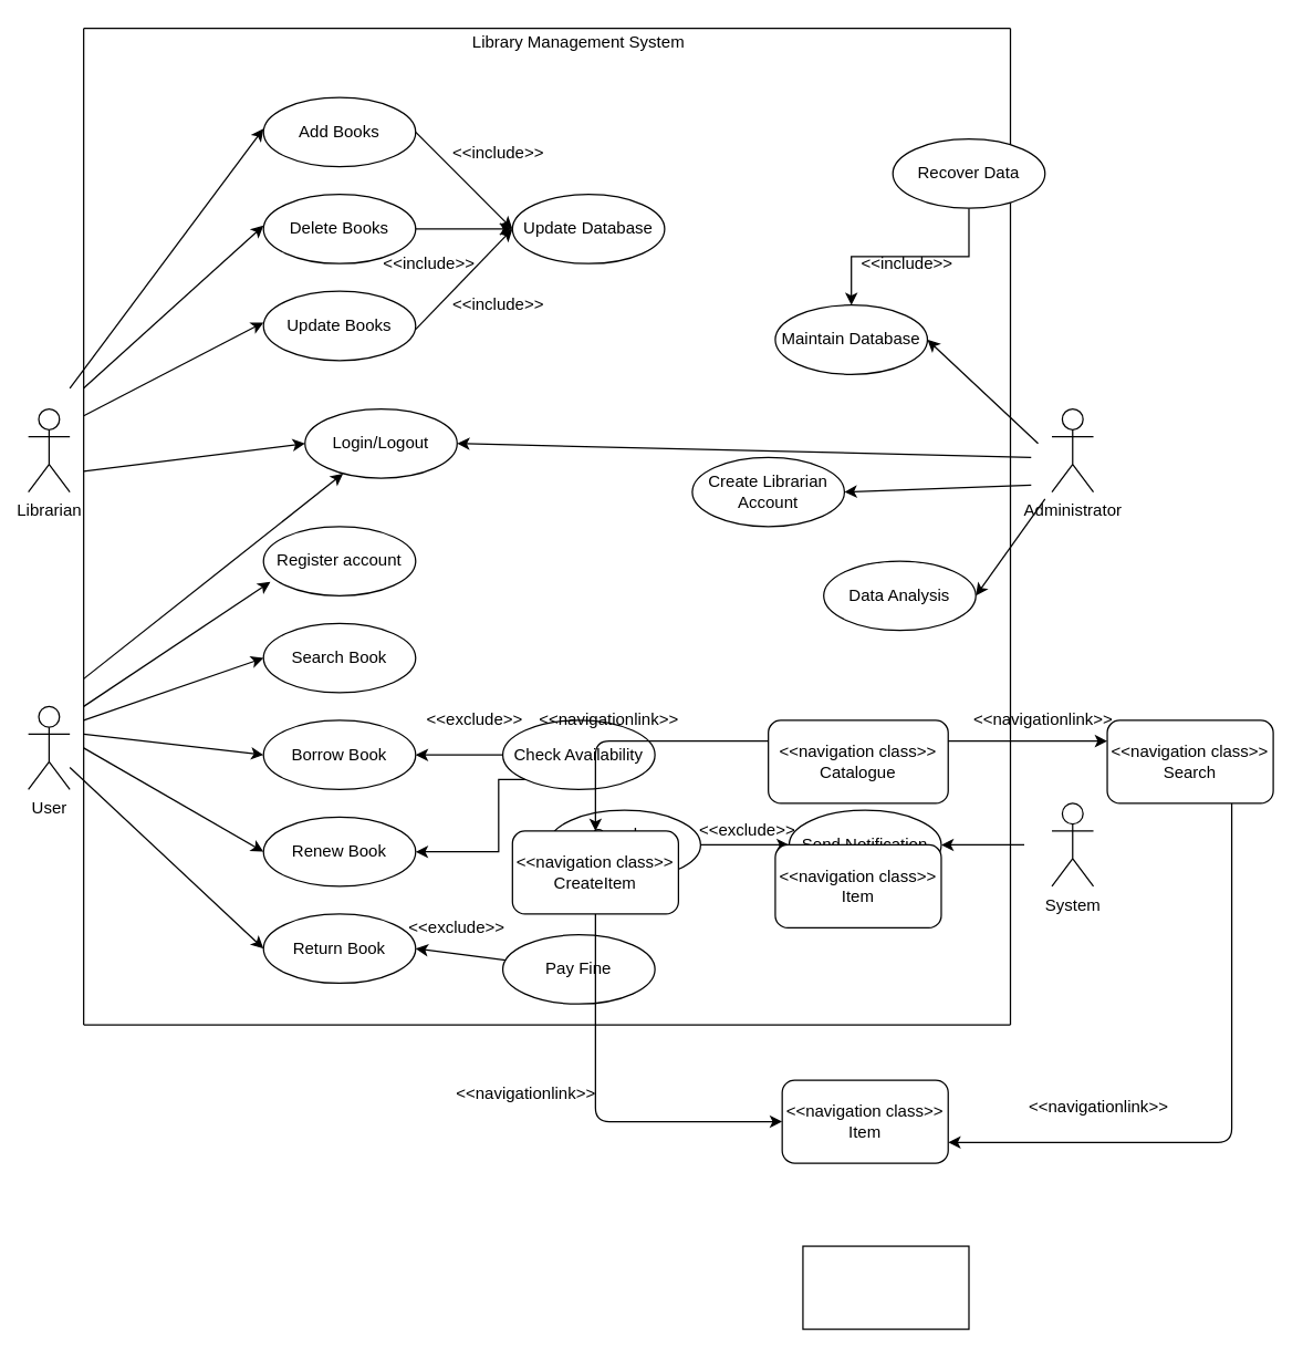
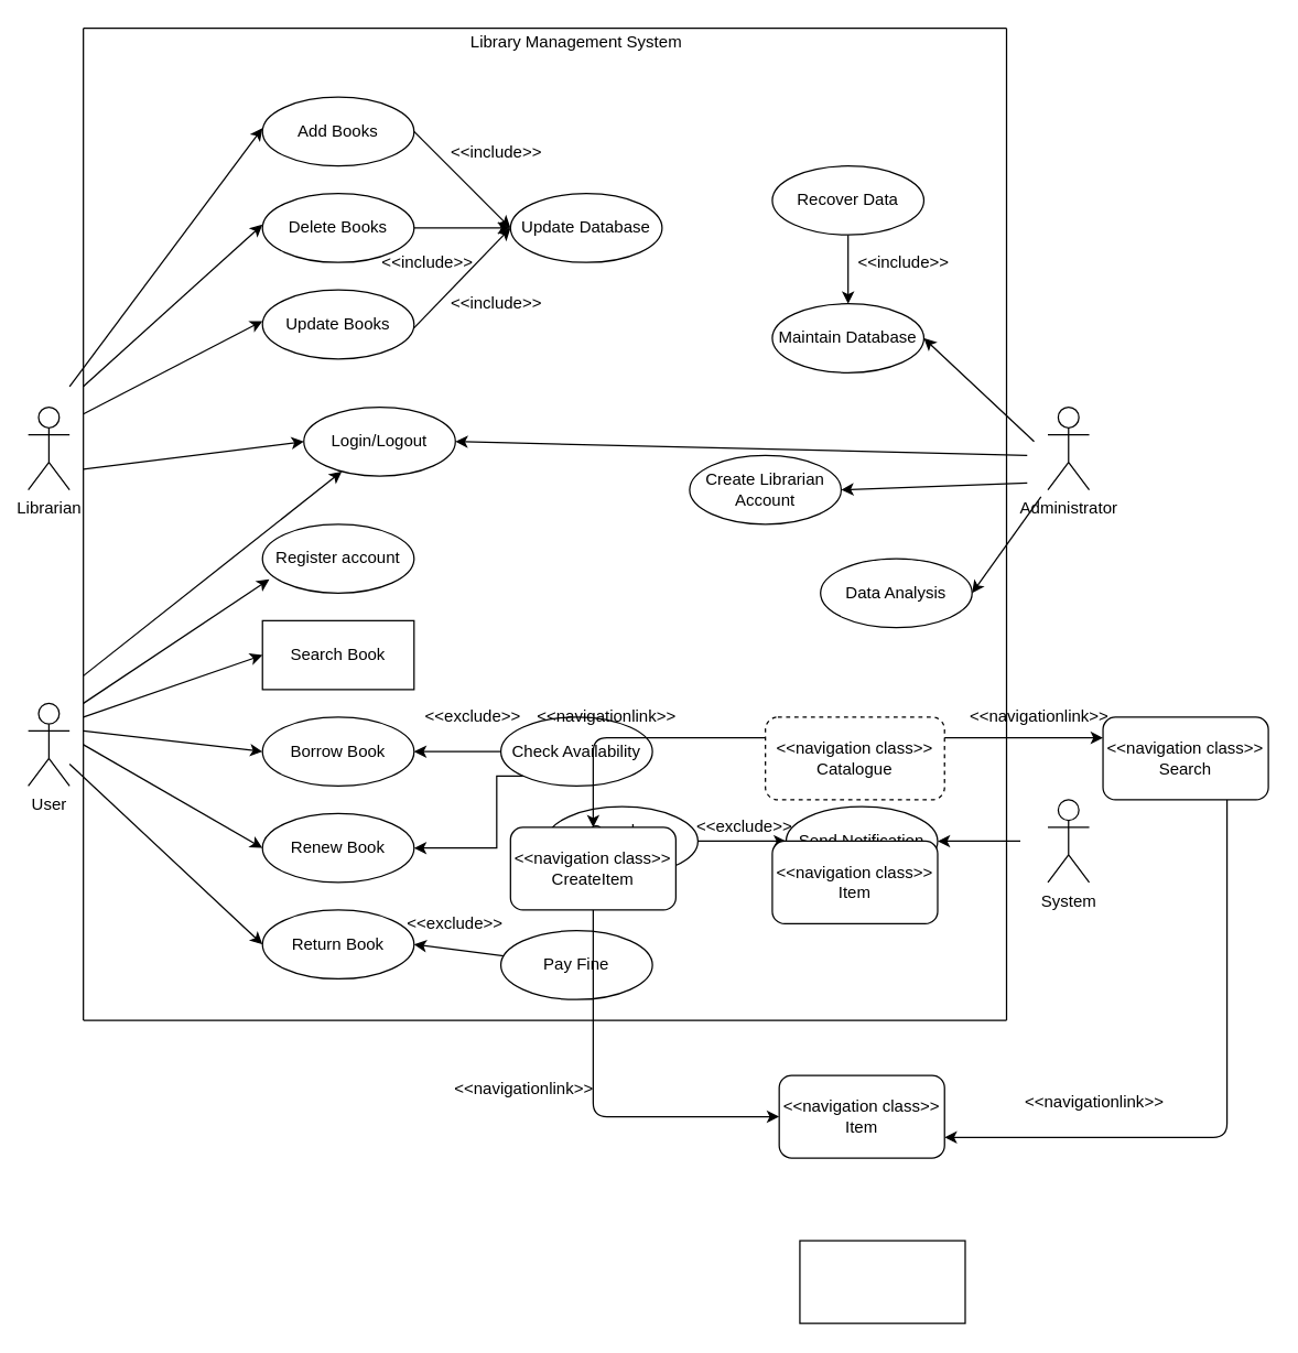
  <mxCell id="0" />
  <mxCell id="1" parent="0" />
  <mxCell id="2" value="User" style="shape=umlActor;verticalLabelPosition=bottom;verticalAlign=top;html=1;outlineConnect=0;" parent="1" vertex="1"><mxGeometry x="20" y="510" width="30" height="60" as="geometry" /></mxCell>
  <mxCell id="3" value="Librarian" style="shape=umlActor;verticalLabelPosition=bottom;verticalAlign=top;html=1;outlineConnect=0;" parent="1" vertex="1"><mxGeometry x="20" y="295" width="30" height="60" as="geometry" /></mxCell>
  <mxCell id="4" value="Add Books" style="ellipse;whiteSpace=wrap;html=1;" parent="1" vertex="1"><mxGeometry x="190" y="70" width="110" height="50" as="geometry" /></mxCell>
  <mxCell id="5" style="edgeStyle=orthogonalEdgeStyle;rounded=0;orthogonalLoop=1;jettySize=auto;html=1;entryX=0;entryY=0.5;entryDx=0;entryDy=0;" parent="1" source="6" target="8" edge="1"><mxGeometry relative="1" as="geometry" /></mxCell>
  <mxCell id="6" value="Delete Books" style="ellipse;whiteSpace=wrap;html=1;" parent="1" vertex="1"><mxGeometry x="190" y="140" width="110" height="50" as="geometry" /></mxCell>
  <mxCell id="7" value="Update Books" style="ellipse;whiteSpace=wrap;html=1;" parent="1" vertex="1"><mxGeometry x="190" y="210" width="110" height="50" as="geometry" /></mxCell>
  <mxCell id="8" value="Update Database" style="ellipse;whiteSpace=wrap;html=1;" parent="1" vertex="1"><mxGeometry x="370" y="140" width="110" height="50" as="geometry" /></mxCell>
  <mxCell id="9" value="&lt;span&gt;Login/Logout&lt;/span&gt;" style="ellipse;whiteSpace=wrap;html=1;" parent="1" vertex="1"><mxGeometry x="220" y="295" width="110" height="50" as="geometry" /></mxCell>
  <mxCell id="10" value="&lt;span&gt;Register account&lt;/span&gt;" style="ellipse;whiteSpace=wrap;html=1;" parent="1" vertex="1"><mxGeometry x="190" y="380" width="110" height="50" as="geometry" /></mxCell>
  <mxCell id="11" value="Borrow Book" style="ellipse;whiteSpace=wrap;html=1;" parent="1" vertex="1"><mxGeometry x="190" y="520" width="110" height="50" as="geometry" /></mxCell>
- <mxCell id="12" value="Search Book" style="ellipse;whiteSpace=wrap;html=1;" parent="1" vertex="1"><mxGeometry x="190" y="450" width="110" height="50" as="geometry" /></mxCell>
+ <mxCell id="12" value="Search Book" style="whiteSpace=wrap;html=1;rounded=0;" parent="1" vertex="1"><mxGeometry x="190" y="450" width="110" height="50" as="geometry" /></mxCell>
  <mxCell id="13" value="Return Book" style="ellipse;whiteSpace=wrap;html=1;" parent="1" vertex="1"><mxGeometry x="190" y="660" width="110" height="50" as="geometry" /></mxCell>
  <mxCell id="14" value="Renew Book" style="ellipse;whiteSpace=wrap;html=1;" parent="1" vertex="1"><mxGeometry x="190" y="590" width="110" height="50" as="geometry" /></mxCell>
  <mxCell id="15" value="" style="endArrow=classic;html=1;entryX=0;entryY=0.5;entryDx=0;entryDy=0;" parent="1" target="12" edge="1"><mxGeometry width="50" height="50" relative="1" as="geometry"><mxPoint x="60" y="520" as="sourcePoint" /><mxPoint x="290" y="360" as="targetPoint" /></mxGeometry></mxCell>
  <mxCell id="16" value="" style="endArrow=classic;html=1;entryX=0;entryY=0.5;entryDx=0;entryDy=0;" parent="1" target="11" edge="1"><mxGeometry width="50" height="50" relative="1" as="geometry"><mxPoint x="60" y="530" as="sourcePoint" /><mxPoint x="170" y="460" as="targetPoint" /></mxGeometry></mxCell>
  <mxCell id="17" value="" style="endArrow=classic;html=1;entryX=0;entryY=0.5;entryDx=0;entryDy=0;" parent="1" edge="1"><mxGeometry width="50" height="50" relative="1" as="geometry"><mxPoint x="60" y="540" as="sourcePoint" /><mxPoint x="190" y="615" as="targetPoint" /></mxGeometry></mxCell>
  <mxCell id="18" value="" style="endArrow=classic;html=1;entryX=0;entryY=0.5;entryDx=0;entryDy=0;" parent="1" source="2" edge="1"><mxGeometry width="50" height="50" relative="1" as="geometry"><mxPoint x="40" y="450" as="sourcePoint" /><mxPoint x="190" y="685" as="targetPoint" /></mxGeometry></mxCell>
  <mxCell id="19" value="Pay Fine" style="ellipse;whiteSpace=wrap;html=1;" parent="1" vertex="1"><mxGeometry x="363" y="675" width="110" height="50" as="geometry" /></mxCell>
  <mxCell id="20" value="" style="endArrow=classic;html=1;entryX=1;entryY=0.5;entryDx=0;entryDy=0;" parent="1" source="19" target="13" edge="1"><mxGeometry width="50" height="50" relative="1" as="geometry"><mxPoint x="160" y="780" as="sourcePoint" /><mxPoint x="210" y="730" as="targetPoint" /></mxGeometry></mxCell>
  <mxCell id="21" value="System" style="shape=umlActor;verticalLabelPosition=bottom;verticalAlign=top;html=1;outlineConnect=0;" parent="1" vertex="1"><mxGeometry x="760" y="580" width="30" height="60" as="geometry" /></mxCell>
  <mxCell id="22" value="Send Notification" style="ellipse;whiteSpace=wrap;html=1;" parent="1" vertex="1"><mxGeometry x="570" y="585" width="110" height="50" as="geometry" /></mxCell>
  <mxCell id="23" value="Overdue Notification" style="ellipse;whiteSpace=wrap;html=1;" parent="1" vertex="1"><mxGeometry x="396" y="585" width="110" height="50" as="geometry" /></mxCell>
  <mxCell id="24" value="" style="endArrow=classic;html=1;exitX=1;exitY=0.5;exitDx=0;exitDy=0;entryX=0;entryY=0.5;entryDx=0;entryDy=0;" parent="1" source="23" target="22" edge="1"><mxGeometry width="50" height="50" relative="1" as="geometry"><mxPoint x="590" y="690" as="sourcePoint" /><mxPoint x="640" y="640" as="targetPoint" /></mxGeometry></mxCell>
  <mxCell id="25" value="" style="endArrow=classic;html=1;entryX=1;entryY=0.5;entryDx=0;entryDy=0;" parent="1" target="22" edge="1"><mxGeometry width="50" height="50" relative="1" as="geometry"><mxPoint x="740" y="610" as="sourcePoint" /><mxPoint x="790" y="650" as="targetPoint" /></mxGeometry></mxCell>
  <mxCell id="26" value="Library Management System" style="text;html=1;strokeColor=none;fillColor=none;align=center;verticalAlign=middle;whiteSpace=wrap;rounded=0;" parent="1" vertex="1"><mxGeometry x="330" y="20" width="176" height="20" as="geometry" /></mxCell>
  <mxCell id="27" value="&amp;lt;&amp;lt;include&amp;gt;&amp;gt;" style="text;html=1;strokeColor=none;fillColor=none;align=center;verticalAlign=middle;whiteSpace=wrap;rounded=0;" parent="1" vertex="1"><mxGeometry x="290" y="180" width="40" height="20" as="geometry" /></mxCell>
  <mxCell id="28" value="&amp;lt;&amp;lt;include&amp;gt;&amp;gt;" style="text;html=1;strokeColor=none;fillColor=none;align=center;verticalAlign=middle;whiteSpace=wrap;rounded=0;" parent="1" vertex="1"><mxGeometry x="340" y="100" width="40" height="20" as="geometry" /></mxCell>
  <mxCell id="29" value="" style="endArrow=classic;html=1;entryX=0;entryY=0.5;entryDx=0;entryDy=0;" parent="1" target="9" edge="1"><mxGeometry width="50" height="50" relative="1" as="geometry"><mxPoint x="60" y="340" as="sourcePoint" /><mxPoint x="190" y="355" as="targetPoint" /></mxGeometry></mxCell>
  <mxCell id="30" value="" style="endArrow=classic;html=1;entryX=0;entryY=0.5;entryDx=0;entryDy=0;" parent="1" edge="1"><mxGeometry width="50" height="50" relative="1" as="geometry"><mxPoint x="60" y="300" as="sourcePoint" /><mxPoint x="190" y="232.5" as="targetPoint" /></mxGeometry></mxCell>
  <mxCell id="31" value="" style="endArrow=classic;html=1;" parent="1" edge="1" target="9"><mxGeometry width="50" height="50" relative="1" as="geometry"><mxPoint x="60" y="490" as="sourcePoint" /><mxPoint x="190" y="380" as="targetPoint" /></mxGeometry></mxCell>
  <mxCell id="32" value="" style="endArrow=classic;html=1;entryX=0.045;entryY=0.8;entryDx=0;entryDy=0;entryPerimeter=0;" parent="1" target="10" edge="1"><mxGeometry width="50" height="50" relative="1" as="geometry"><mxPoint x="60" y="510" as="sourcePoint" /><mxPoint x="230" y="345" as="targetPoint" /></mxGeometry></mxCell>
  <mxCell id="33" value="" style="endArrow=classic;html=1;entryX=0;entryY=0.5;entryDx=0;entryDy=0;" parent="1" edge="1"><mxGeometry width="50" height="50" relative="1" as="geometry"><mxPoint x="60" y="280" as="sourcePoint" /><mxPoint x="190" y="162.5" as="targetPoint" /></mxGeometry></mxCell>
  <mxCell id="34" value="" style="endArrow=classic;html=1;entryX=0;entryY=0.5;entryDx=0;entryDy=0;" parent="1" edge="1"><mxGeometry width="50" height="50" relative="1" as="geometry"><mxPoint x="50" y="280" as="sourcePoint" /><mxPoint x="190" y="92.5" as="targetPoint" /></mxGeometry></mxCell>
  <mxCell id="35" value="" style="endArrow=classic;html=1;exitX=1;exitY=0.5;exitDx=0;exitDy=0;entryX=0;entryY=0.5;entryDx=0;entryDy=0;" parent="1" source="4" target="8" edge="1"><mxGeometry width="50" height="50" relative="1" as="geometry"><mxPoint x="350" y="130" as="sourcePoint" /><mxPoint x="400" y="80" as="targetPoint" /></mxGeometry></mxCell>
  <mxCell id="36" value="" style="endArrow=classic;html=1;entryX=0;entryY=0.5;entryDx=0;entryDy=0;" parent="1" target="8" edge="1"><mxGeometry width="50" height="50" relative="1" as="geometry"><mxPoint x="300" y="237.5" as="sourcePoint" /><mxPoint x="430" y="232.5" as="targetPoint" /></mxGeometry></mxCell>
  <mxCell id="37" value="&amp;lt;&amp;lt;include&amp;gt;&amp;gt;" style="text;html=1;strokeColor=none;fillColor=none;align=center;verticalAlign=middle;whiteSpace=wrap;rounded=0;" parent="1" vertex="1"><mxGeometry x="340" y="210" width="40" height="20" as="geometry" /></mxCell>
  <mxCell id="38" value="Administrator" style="shape=umlActor;verticalLabelPosition=bottom;verticalAlign=top;html=1;outlineConnect=0;" parent="1" vertex="1"><mxGeometry x="760" y="295" width="30" height="60" as="geometry" /></mxCell>
  <mxCell id="39" value="&amp;lt;&amp;lt;exclude&amp;gt;&amp;gt;" style="text;html=1;strokeColor=none;fillColor=none;align=center;verticalAlign=middle;whiteSpace=wrap;rounded=0;" parent="1" vertex="1"><mxGeometry x="310" y="660" width="40" height="20" as="geometry" /></mxCell>
  <mxCell id="40" value="&amp;lt;&amp;lt;exclude&amp;gt;&amp;gt;" style="text;html=1;strokeColor=none;fillColor=none;align=center;verticalAlign=middle;whiteSpace=wrap;rounded=0;" parent="1" vertex="1"><mxGeometry x="520" y="590" width="40" height="20" as="geometry" /></mxCell>
  <mxCell id="41" style="edgeStyle=orthogonalEdgeStyle;rounded=0;orthogonalLoop=1;jettySize=auto;html=1;" parent="1" source="42" target="11" edge="1"><mxGeometry relative="1" as="geometry" /></mxCell>
  <mxCell id="42" value="Check Availability" style="ellipse;whiteSpace=wrap;html=1;" parent="1" vertex="1"><mxGeometry x="363" y="520" width="110" height="50" as="geometry" /></mxCell>
  <mxCell id="43" value="&amp;lt;&amp;lt;exclude&amp;gt;&amp;gt;" style="text;html=1;strokeColor=none;fillColor=none;align=center;verticalAlign=middle;whiteSpace=wrap;rounded=0;" parent="1" vertex="1"><mxGeometry x="323" y="510" width="40" height="20" as="geometry" /></mxCell>
  <mxCell id="44" value="Maintain Database" style="ellipse;whiteSpace=wrap;html=1;" parent="1" vertex="1"><mxGeometry x="560" y="220" width="110" height="50" as="geometry" /></mxCell>
  <mxCell id="45" value="" style="endArrow=classic;html=1;entryX=1;entryY=0.5;entryDx=0;entryDy=0;" parent="1" target="44" edge="1"><mxGeometry width="50" height="50" relative="1" as="geometry"><mxPoint x="750" y="320" as="sourcePoint" /><mxPoint x="740" y="270" as="targetPoint" /></mxGeometry></mxCell>
  <mxCell id="46" value="" style="endArrow=classic;html=1;entryX=1;entryY=0.5;entryDx=0;entryDy=0;" parent="1" target="9" edge="1"><mxGeometry width="50" height="50" relative="1" as="geometry"><mxPoint x="745" y="330" as="sourcePoint" /><mxPoint x="640" y="270" as="targetPoint" /></mxGeometry></mxCell>
  <mxCell id="47" value="Create Librarian Account" style="ellipse;whiteSpace=wrap;html=1;" parent="1" vertex="1"><mxGeometry x="500" y="330" width="110" height="50" as="geometry" /></mxCell>
  <mxCell id="48" value="" style="endArrow=classic;html=1;entryX=1;entryY=0.5;entryDx=0;entryDy=0;" parent="1" target="47" edge="1"><mxGeometry width="50" height="50" relative="1" as="geometry"><mxPoint x="745" y="350" as="sourcePoint" /><mxPoint x="640" y="265" as="targetPoint" /></mxGeometry></mxCell>
  <mxCell id="49" value="" style="endArrow=none;html=1;" parent="1" edge="1"><mxGeometry width="50" height="50" relative="1" as="geometry"><mxPoint x="60" y="740" as="sourcePoint" /><mxPoint x="60" y="20" as="targetPoint" /></mxGeometry></mxCell>
  <mxCell id="50" value="" style="endArrow=none;html=1;" parent="1" edge="1"><mxGeometry width="50" height="50" relative="1" as="geometry"><mxPoint x="60" y="740" as="sourcePoint" /><mxPoint x="730" y="740" as="targetPoint" /></mxGeometry></mxCell>
  <mxCell id="51" value="" style="endArrow=none;html=1;" parent="1" edge="1"><mxGeometry width="50" height="50" relative="1" as="geometry"><mxPoint x="730" y="740" as="sourcePoint" /><mxPoint x="730" y="20" as="targetPoint" /></mxGeometry></mxCell>
  <mxCell id="52" value="" style="endArrow=none;html=1;" parent="1" edge="1"><mxGeometry width="50" height="50" relative="1" as="geometry"><mxPoint x="60" y="20" as="sourcePoint" /><mxPoint x="730" y="20" as="targetPoint" /></mxGeometry></mxCell>
  <mxCell id="53" style="edgeStyle=orthogonalEdgeStyle;rounded=0;orthogonalLoop=1;jettySize=auto;html=1;entryX=1;entryY=0.5;entryDx=0;entryDy=0;exitX=0;exitY=1;exitDx=0;exitDy=0;" edge="1" parent="1" source="42" target="14"><mxGeometry relative="1" as="geometry"><mxPoint x="373" y="555" as="sourcePoint" /><mxPoint x="310" y="555" as="targetPoint" /><Array as="points"><mxPoint x="360" y="563" /><mxPoint x="360" y="615" /></Array></mxGeometry></mxCell>
  <mxCell id="54" style="edgeStyle=orthogonalEdgeStyle;rounded=0;orthogonalLoop=1;jettySize=auto;html=1;entryX=0.5;entryY=0;entryDx=0;entryDy=0;" edge="1" parent="1" source="55" target="44"><mxGeometry relative="1" as="geometry" /></mxCell>
- <mxCell id="55" value="Recover Data" style="ellipse;whiteSpace=wrap;html=1;" vertex="1" parent="1"><mxGeometry x="645" y="100" width="110" height="50" as="geometry" /></mxCell>
+ <mxCell id="55" value="Recover Data" style="ellipse;whiteSpace=wrap;html=1;" vertex="1" parent="1"><mxGeometry x="560" y="120" width="110" height="50" as="geometry" /></mxCell>
  <mxCell id="56" value="&amp;lt;&amp;lt;include&amp;gt;&amp;gt;" style="text;html=1;align=center;verticalAlign=middle;resizable=0;points=[];autosize=1;" vertex="1" parent="1"><mxGeometry x="615" y="180" width="80" height="20" as="geometry" /></mxCell>
  <mxCell id="57" value="Data Analysis" style="ellipse;whiteSpace=wrap;html=1;" vertex="1" parent="1"><mxGeometry x="595" y="405" width="110" height="50" as="geometry" /></mxCell>
  <mxCell id="58" value="" style="endArrow=classic;html=1;entryX=1;entryY=0.5;entryDx=0;entryDy=0;" edge="1" parent="1" target="57"><mxGeometry width="50" height="50" relative="1" as="geometry"><mxPoint x="755" y="360" as="sourcePoint" /><mxPoint x="620" y="365" as="targetPoint" /></mxGeometry></mxCell>
- <mxCell id="59" value="&amp;lt;&amp;lt;navigation class&amp;gt;&amp;gt;&lt;br&gt;Catalogue" style="rounded=1;whiteSpace=wrap;html=1;" vertex="1" parent="1"><mxGeometry x="555" y="520" width="130" height="60" as="geometry" /></mxCell>
+ <mxCell id="59" value="&amp;lt;&amp;lt;navigation class&amp;gt;&amp;gt;&lt;br&gt;Catalogue" style="rounded=1;whiteSpace=wrap;html=1;dashed=1;" vertex="1" parent="1"><mxGeometry x="555" y="520" width="130" height="60" as="geometry" /></mxCell>
  <mxCell id="60" value="&amp;lt;&amp;lt;navigation class&amp;gt;&amp;gt;&lt;br&gt;Search" style="rounded=1;whiteSpace=wrap;html=1;" vertex="1" parent="1"><mxGeometry x="800" y="520" width="120" height="60" as="geometry" /></mxCell>
  <mxCell id="61" value="" style="endArrow=classic;html=1;exitX=1;exitY=0.25;exitDx=0;exitDy=0;entryX=0;entryY=0.25;entryDx=0;entryDy=0;" edge="1" parent="1" source="59" target="60"><mxGeometry width="50" height="50" relative="1" as="geometry"><mxPoint x="620" y="540" as="sourcePoint" /><mxPoint x="670" y="490" as="targetPoint" /></mxGeometry></mxCell>
  <mxCell id="62" value="" style="endArrow=classic;html=1;exitX=0.75;exitY=1;exitDx=0;exitDy=0;entryX=1;entryY=0.75;entryDx=0;entryDy=0;" edge="1" parent="1" source="60" target="63"><mxGeometry width="50" height="50" relative="1" as="geometry"><mxPoint x="750" y="640" as="sourcePoint" /><mxPoint x="900" y="690" as="targetPoint" /><Array as="points"><mxPoint x="890" y="825" /></Array></mxGeometry></mxCell>
  <mxCell id="63" value="&amp;lt;&amp;lt;navigation class&amp;gt;&amp;gt;&lt;br&gt;Item" style="rounded=1;whiteSpace=wrap;html=1;" vertex="1" parent="1"><mxGeometry x="565" y="780" width="120" height="60" as="geometry" /></mxCell>
  <mxCell id="64" value="&amp;lt;&amp;lt;navigation class&amp;gt;&amp;gt;&lt;br&gt;CreateItem" style="rounded=1;whiteSpace=wrap;html=1;" vertex="1" parent="1"><mxGeometry x="370" y="600" width="120" height="60" as="geometry" /></mxCell>
  <mxCell id="65" value="" style="endArrow=classic;html=1;exitX=0;exitY=0.25;exitDx=0;exitDy=0;entryX=0.5;entryY=0;entryDx=0;entryDy=0;" edge="1" parent="1" source="59" target="64"><mxGeometry width="50" height="50" relative="1" as="geometry"><mxPoint x="490" y="560" as="sourcePoint" /><mxPoint x="540" y="510" as="targetPoint" /><Array as="points"><mxPoint x="430" y="535" /></Array></mxGeometry></mxCell>
  <mxCell id="66" value="&amp;lt;&amp;lt;navigationlink&amp;gt;&amp;gt;" style="text;html=1;strokeColor=none;fillColor=none;align=center;verticalAlign=middle;whiteSpace=wrap;rounded=0;" vertex="1" parent="1"><mxGeometry x="420" y="510" width="40" height="20" as="geometry" /></mxCell>
  <mxCell id="67" value="" style="endArrow=classic;html=1;exitX=0.5;exitY=1;exitDx=0;exitDy=0;entryX=0;entryY=0.5;entryDx=0;entryDy=0;" edge="1" parent="1" source="64" target="63"><mxGeometry width="50" height="50" relative="1" as="geometry"><mxPoint x="520" y="780" as="sourcePoint" /><mxPoint x="570" y="730" as="targetPoint" /><Array as="points"><mxPoint x="430" y="810" /></Array></mxGeometry></mxCell>
  <mxCell id="68" value="&amp;lt;&amp;lt;navigationlink&amp;gt;&amp;gt;" style="text;html=1;strokeColor=none;fillColor=none;align=center;verticalAlign=middle;whiteSpace=wrap;rounded=0;" vertex="1" parent="1"><mxGeometry x="360" y="780" width="40" height="20" as="geometry" /></mxCell>
  <mxCell id="69" value="&amp;lt;&amp;lt;navigationlink&amp;gt;&amp;gt;" style="text;html=1;strokeColor=none;fillColor=none;align=center;verticalAlign=middle;whiteSpace=wrap;rounded=0;" vertex="1" parent="1"><mxGeometry x="734" y="510" width="40" height="20" as="geometry" /></mxCell>
  <mxCell id="70" value="&amp;lt;&amp;lt;navigationlink&amp;gt;&amp;gt;" style="text;html=1;strokeColor=none;fillColor=none;align=center;verticalAlign=middle;whiteSpace=wrap;rounded=0;" vertex="1" parent="1"><mxGeometry x="774" y="790" width="40" height="20" as="geometry" /></mxCell>
  <mxCell id="71" value="&amp;lt;&amp;lt;navigation class&amp;gt;&amp;gt;&lt;br&gt;Item" style="rounded=1;whiteSpace=wrap;html=1;" vertex="1" parent="1"><mxGeometry x="560" y="610" width="120" height="60" as="geometry" /></mxCell>
  <mxCell id="72" value="" style="rounded=0;whiteSpace=wrap;html=1;" vertex="1" parent="1"><mxGeometry x="580" y="900" width="120" height="60" as="geometry" /></mxCell>
